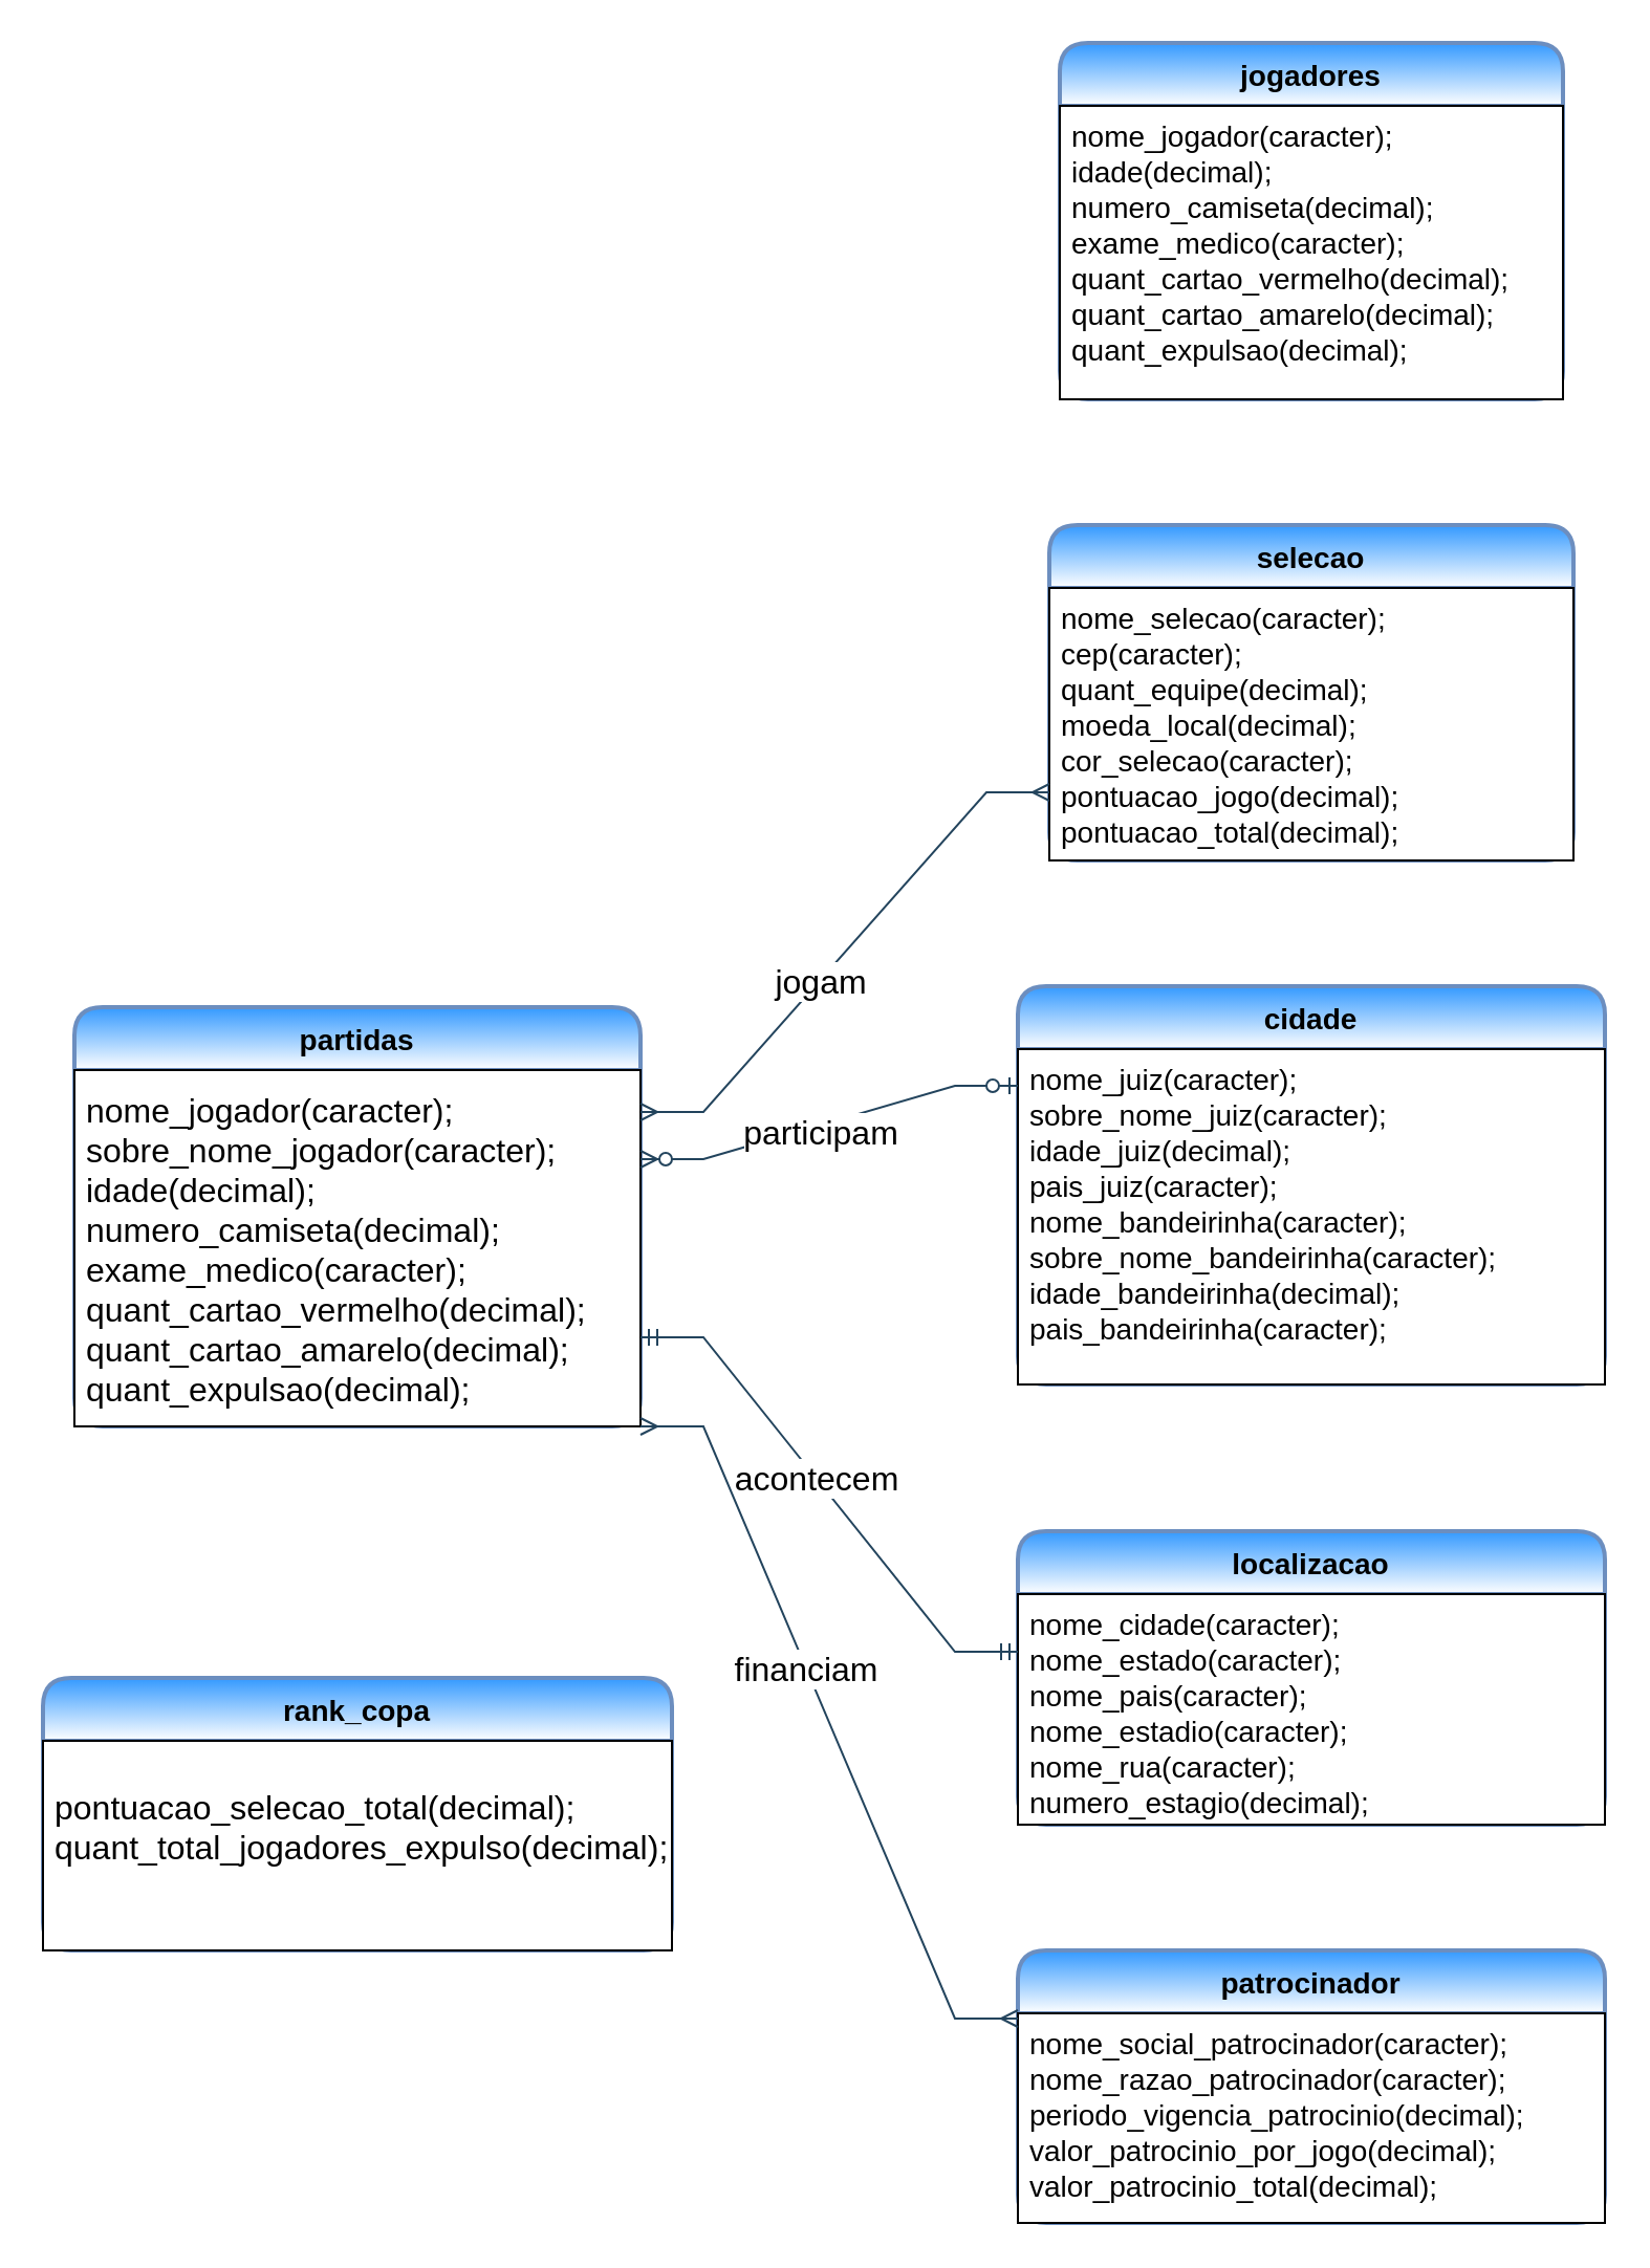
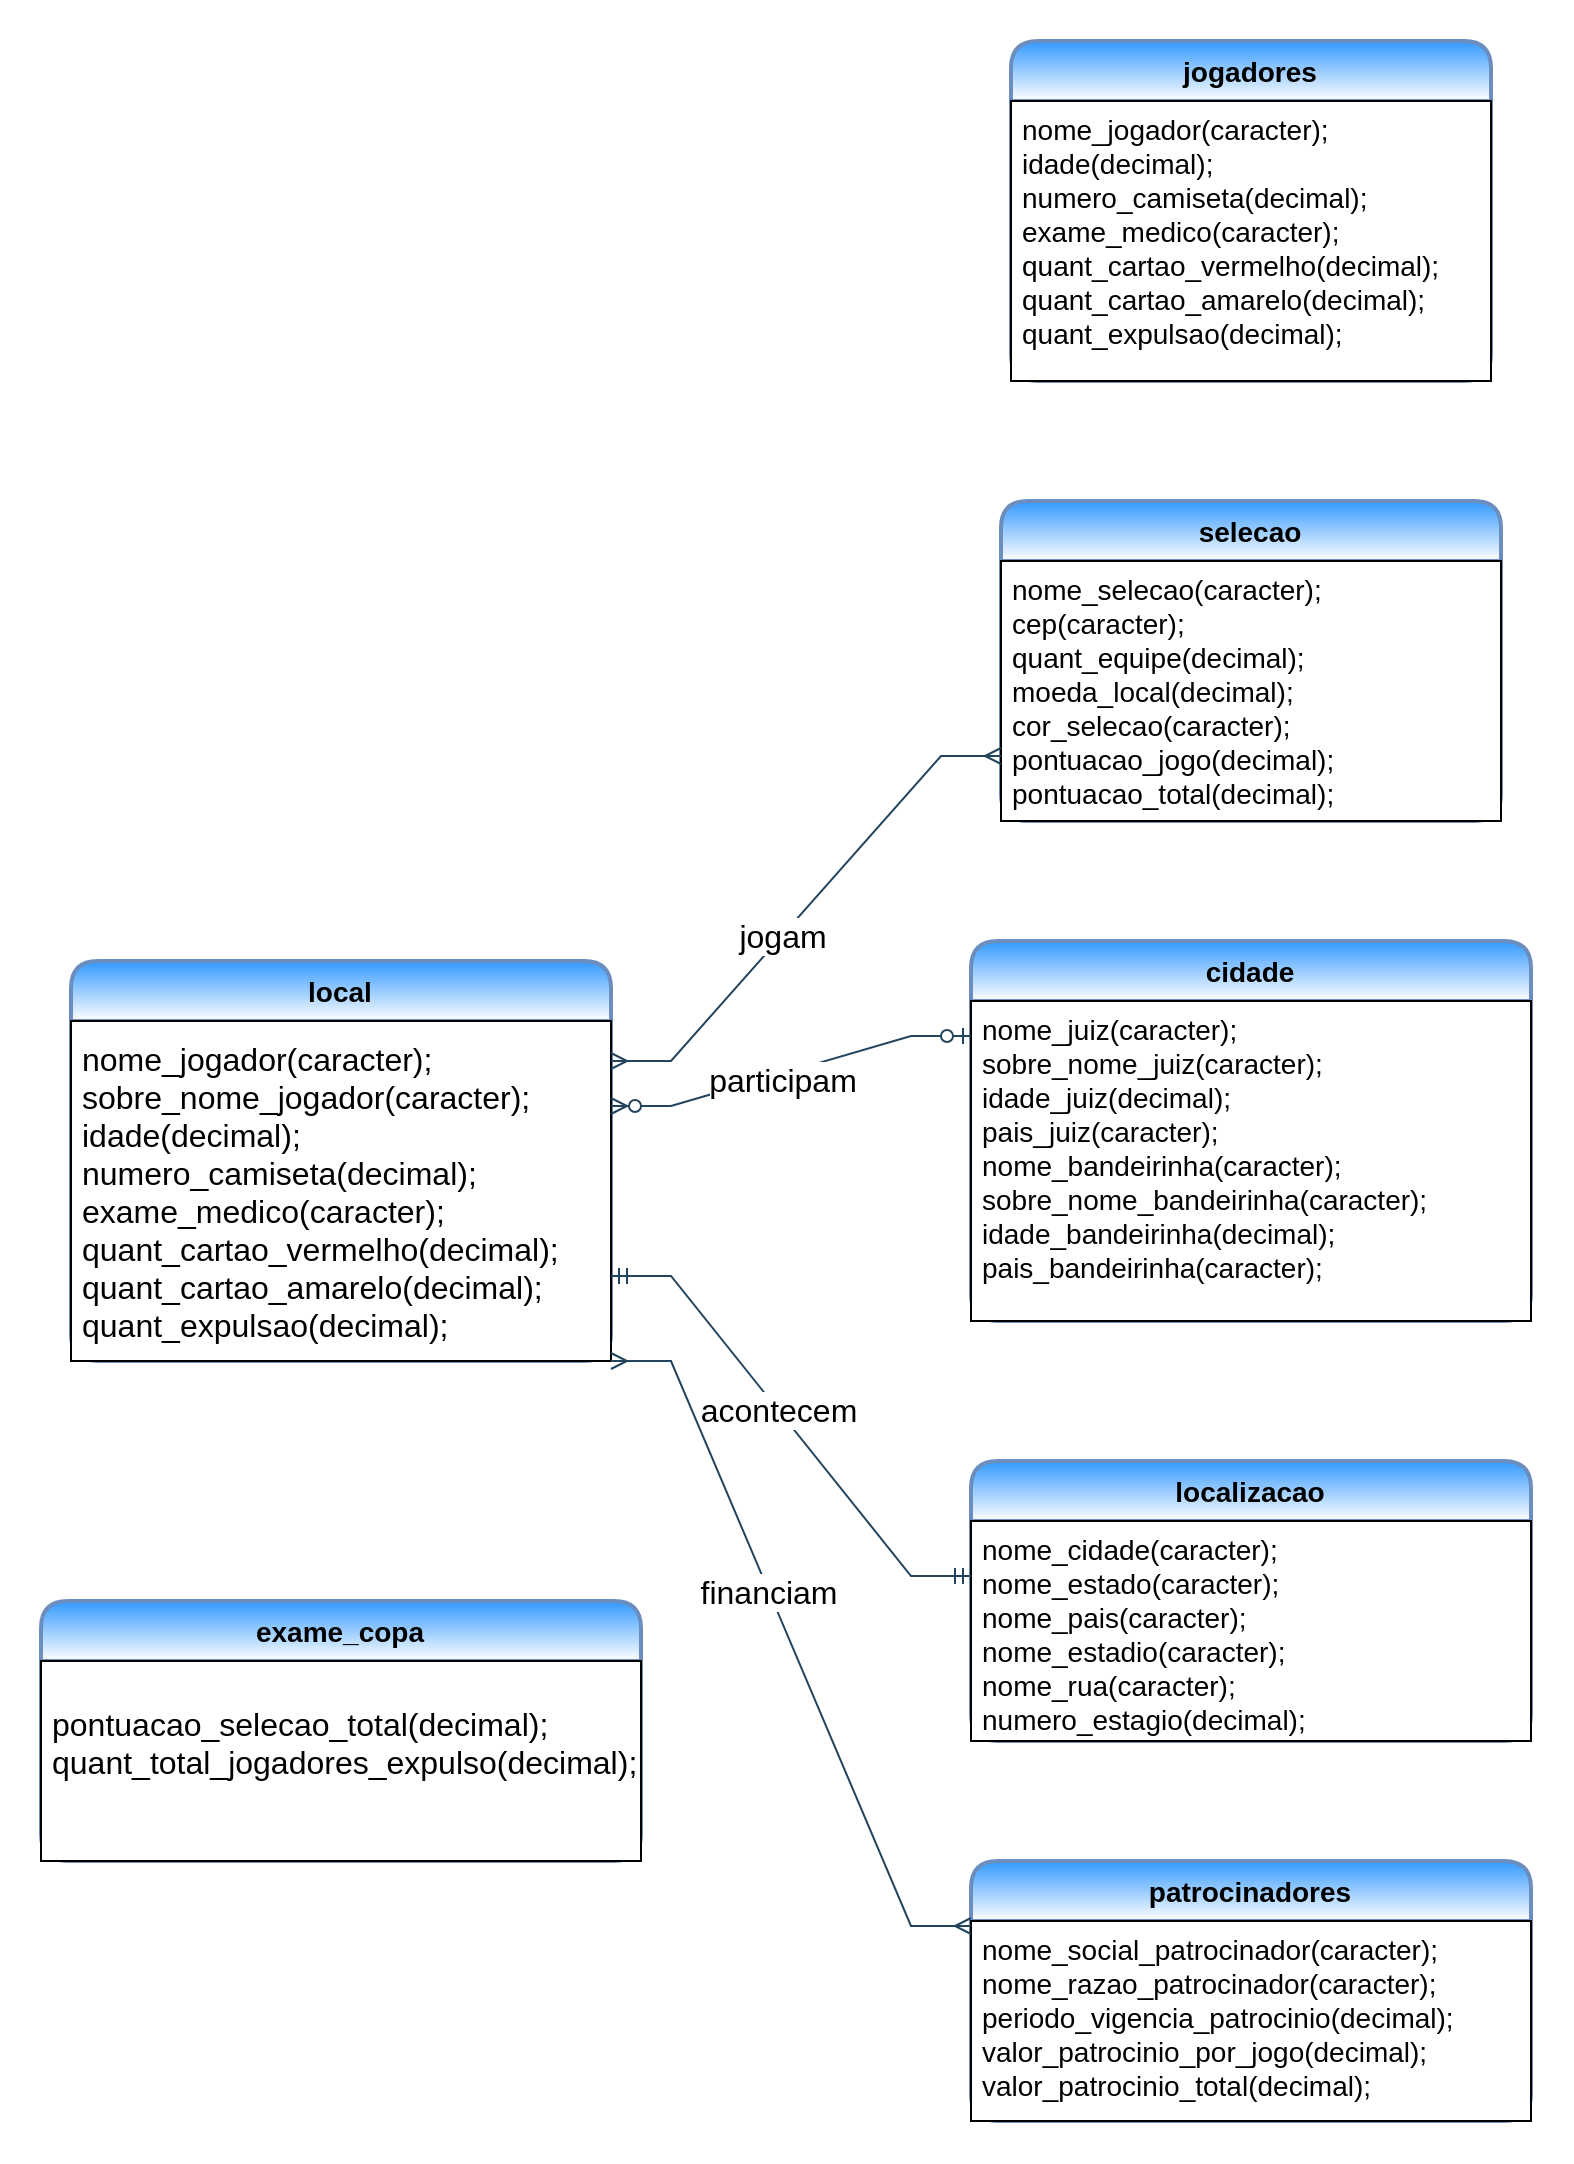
  <mxCell id="0" />
  <mxCell id="1" parent="0" />
  <mxCell id="2" value="selecao" style="swimlane;childLayout=stackLayout;horizontal=1;startSize=30;horizontalStack=0;rounded=1;fontSize=14;fontStyle=1;strokeWidth=2;resizeParent=0;resizeLast=1;shadow=0;align=center;sketch=0;labelBackgroundColor=none;labelBorderColor=none;strokeColor=#6c8ebf;gradientColor=#ffffff;fillColor=#3399FF;" vertex="1" parent="1"><mxGeometry x="500" y="250" width="250" height="160" as="geometry" /></mxCell>
  <mxCell id="3" value="nome_selecao(caracter);&#10;cep(caracter);&#10;quant_equipe(decimal);&#10;moeda_local(decimal);&#10;cor_selecao(caracter);&#10;pontuacao_jogo(decimal);&#10;pontuacao_total(decimal);&#10;" style="align=left;spacingLeft=4;fontSize=14;verticalAlign=top;resizable=0;rotatable=0;part=1;" vertex="1" parent="2"><mxGeometry y="30" width="250" height="130" as="geometry" /></mxCell>
  <mxCell id="4" value="jogadores" style="swimlane;childLayout=stackLayout;horizontal=1;startSize=30;horizontalStack=0;rounded=1;fontSize=14;fontStyle=1;strokeWidth=2;resizeParent=0;resizeLast=1;shadow=0;align=center;sketch=0;labelBackgroundColor=none;labelBorderColor=none;strokeColor=#6c8ebf;gradientColor=#ffffff;fillColor=#3399FF;" vertex="1" parent="1"><mxGeometry x="505" y="20" width="240" height="170" as="geometry" /></mxCell>
  <mxCell id="5" value="nome_jogador(caracter);&#10;idade(decimal);&#10;numero_camiseta(decimal);&#10;exame_medico(caracter);&#10;quant_cartao_vermelho(decimal);&#10;quant_cartao_amarelo(decimal);&#10;quant_expulsao(decimal);" style="align=left;spacingLeft=4;fontSize=14;verticalAlign=top;resizable=0;rotatable=0;part=1;" vertex="1" parent="4"><mxGeometry y="30" width="240" height="140" as="geometry" /></mxCell>
- <mxCell id="6" value="partidas" style="swimlane;childLayout=stackLayout;horizontal=1;startSize=30;horizontalStack=0;rounded=1;fontSize=14;fontStyle=1;strokeWidth=2;resizeParent=0;resizeLast=1;shadow=0;align=center;sketch=0;labelBackgroundColor=none;labelBorderColor=none;strokeColor=#6c8ebf;gradientColor=#ffffff;fillColor=#3399FF;" vertex="1" parent="1"><mxGeometry x="35" y="480" width="270" height="200" as="geometry" /></mxCell>
+ <mxCell id="6" value="local" style="swimlane;childLayout=stackLayout;horizontal=1;startSize=30;horizontalStack=0;rounded=1;fontSize=14;fontStyle=1;strokeWidth=2;resizeParent=0;resizeLast=1;shadow=0;align=center;sketch=0;labelBackgroundColor=none;labelBorderColor=none;strokeColor=#6c8ebf;gradientColor=#ffffff;fillColor=#3399FF;" vertex="1" parent="1"><mxGeometry x="35" y="480" width="270" height="200" as="geometry" /></mxCell>
  <mxCell id="7" value="nome_jogador(caracter);&#10;sobre_nome_jogador(caracter);&#10;idade(decimal);&#10;numero_camiseta(decimal);&#10;exame_medico(caracter);&#10;quant_cartao_vermelho(decimal);&#10;quant_cartao_amarelo(decimal);&#10;quant_expulsao(decimal);" style="align=left;spacingLeft=4;fontSize=16;verticalAlign=middle;resizable=0;rotatable=0;part=1;" vertex="1" parent="6"><mxGeometry y="30" width="270" height="170" as="geometry" /></mxCell>
  <mxCell id="8" value="cidade" style="swimlane;childLayout=stackLayout;horizontal=1;startSize=30;horizontalStack=0;rounded=1;fontSize=14;fontStyle=1;strokeWidth=2;resizeParent=0;resizeLast=1;shadow=0;align=center;sketch=0;labelBackgroundColor=none;labelBorderColor=none;strokeColor=#6c8ebf;gradientColor=#ffffff;fillColor=#3399FF;" vertex="1" parent="1"><mxGeometry x="485" y="470" width="280" height="190" as="geometry" /></mxCell>
  <mxCell id="9" value="nome_juiz(caracter);&#10;sobre_nome_juiz(caracter);&#10;idade_juiz(decimal);&#10;pais_juiz(caracter);&#10;nome_bandeirinha(caracter);&#10;sobre_nome_bandeirinha(caracter);&#10;idade_bandeirinha(decimal);&#10;pais_bandeirinha(caracter);" style="align=left;spacingLeft=4;fontSize=14;verticalAlign=top;resizable=0;rotatable=0;part=1;" vertex="1" parent="8"><mxGeometry y="30" width="280" height="160" as="geometry" /></mxCell>
  <mxCell id="10" value="localizacao" style="swimlane;childLayout=stackLayout;horizontal=1;startSize=30;horizontalStack=0;rounded=1;fontSize=14;fontStyle=1;strokeWidth=2;resizeParent=0;resizeLast=1;shadow=0;align=center;sketch=0;labelBackgroundColor=none;labelBorderColor=none;strokeColor=#6c8ebf;gradientColor=#ffffff;fillColor=#3399FF;" vertex="1" parent="1"><mxGeometry x="485" y="730" width="280" height="140" as="geometry" /></mxCell>
  <mxCell id="11" value="nome_cidade(caracter);&#10;nome_estado(caracter);&#10;nome_pais(caracter);&#10;nome_estadio(caracter);&#10;nome_rua(caracter);&#10;numero_estagio(decimal);&#10;&#10;" style="align=left;spacingLeft=4;fontSize=14;verticalAlign=top;resizable=0;rotatable=0;part=1;" vertex="1" parent="10"><mxGeometry y="30" width="280" height="110" as="geometry" /></mxCell>
- <mxCell id="12" value="patrocinador" style="swimlane;childLayout=stackLayout;horizontal=1;startSize=30;horizontalStack=0;rounded=1;fontSize=14;fontStyle=1;strokeWidth=2;resizeParent=0;resizeLast=1;shadow=0;align=center;sketch=0;labelBackgroundColor=none;labelBorderColor=none;strokeColor=#6c8ebf;gradientColor=#ffffff;fillColor=#3399FF;" vertex="1" parent="1"><mxGeometry x="485" y="930" width="280" height="130" as="geometry" /></mxCell>
+ <mxCell id="12" value="patrocinadores" style="swimlane;childLayout=stackLayout;horizontal=1;startSize=30;horizontalStack=0;rounded=1;fontSize=14;fontStyle=1;strokeWidth=2;resizeParent=0;resizeLast=1;shadow=0;align=center;sketch=0;labelBackgroundColor=none;labelBorderColor=none;strokeColor=#6c8ebf;gradientColor=#ffffff;fillColor=#3399FF;" vertex="1" parent="1"><mxGeometry x="485" y="930" width="280" height="130" as="geometry" /></mxCell>
  <mxCell id="13" value="nome_social_patrocinador(caracter);&#10;nome_razao_patrocinador(caracter);&#10;periodo_vigencia_patrocinio(decimal);&#10;valor_patrocinio_por_jogo(decimal);&#10;valor_patrocinio_total(decimal);&#10;&#10;" style="align=left;spacingLeft=4;fontSize=14;verticalAlign=top;resizable=0;rotatable=0;part=1;" vertex="1" parent="12"><mxGeometry y="30" width="280" height="100" as="geometry" /></mxCell>
- <mxCell id="14" value="rank_copa" style="swimlane;childLayout=stackLayout;horizontal=1;startSize=30;horizontalStack=0;rounded=1;fontSize=14;fontStyle=1;strokeWidth=2;resizeParent=0;resizeLast=1;shadow=0;align=center;sketch=0;labelBackgroundColor=none;labelBorderColor=none;strokeColor=#6c8ebf;gradientColor=#ffffff;fillColor=#3399FF;" vertex="1" parent="1"><mxGeometry x="20" y="800" width="300" height="130" as="geometry" /></mxCell>
+ <mxCell id="14" value="exame_copa" style="swimlane;childLayout=stackLayout;horizontal=1;startSize=30;horizontalStack=0;rounded=1;fontSize=14;fontStyle=1;strokeWidth=2;resizeParent=0;resizeLast=1;shadow=0;align=center;sketch=0;labelBackgroundColor=none;labelBorderColor=none;strokeColor=#6c8ebf;gradientColor=#ffffff;fillColor=#3399FF;" vertex="1" parent="1"><mxGeometry x="20" y="800" width="300" height="130" as="geometry" /></mxCell>
  <mxCell id="15" value="pontuacao_selecao_total(decimal);&#10;quant_total_jogadores_expulso(decimal);&#10;" style="align=left;spacingLeft=4;fontSize=16;verticalAlign=middle;resizable=0;rotatable=0;part=1;" vertex="1" parent="14"><mxGeometry y="30" width="300" height="100" as="geometry" /></mxCell>
  <mxCell id="16" value="" style="edgeStyle=entityRelationEdgeStyle;fontSize=12;html=1;endArrow=ERmandOne;startArrow=ERmandOne;rounded=0;strokeColor=#23445D;exitX=1;exitY=0.75;exitDx=0;exitDy=0;entryX=0;entryY=0.25;entryDx=0;entryDy=0;" edge="1" parent="1" source="7" target="11"><mxGeometry width="100" height="100" relative="1" as="geometry"><mxPoint x="335" y="650" as="sourcePoint" /><mxPoint x="435" y="550" as="targetPoint" /></mxGeometry></mxCell>
  <mxCell id="17" value="&lt;font color=&quot;#000000&quot;&gt;acontecem&lt;/font&gt;" style="edgeLabel;html=1;align=center;verticalAlign=middle;resizable=0;points=[];fontSize=16;fontColor=#FFFFFF;" vertex="1" connectable="0" parent="16"><mxGeometry x="-0.082" y="1" relative="1" as="geometry"><mxPoint x="-1" as="offset" /></mxGeometry></mxCell>
  <mxCell id="18" value="" style="edgeStyle=entityRelationEdgeStyle;fontSize=12;html=1;endArrow=ERmany;startArrow=ERmany;rounded=0;strokeColor=#23445D;entryX=0;entryY=0.25;entryDx=0;entryDy=0;exitX=1;exitY=1;exitDx=0;exitDy=0;" edge="1" parent="1" source="7" target="12"><mxGeometry width="100" height="100" relative="1" as="geometry"><mxPoint x="307" y="669" as="sourcePoint" /><mxPoint x="455" y="900" as="targetPoint" /></mxGeometry></mxCell>
  <mxCell id="19" value="&lt;font color=&quot;#000000&quot;&gt;financiam&lt;/font&gt;" style="edgeLabel;html=1;align=center;verticalAlign=middle;resizable=0;points=[];fontSize=16;fontColor=#FFFFFF;" vertex="1" connectable="0" parent="18"><mxGeometry x="-0.155" relative="1" as="geometry"><mxPoint as="offset" /></mxGeometry></mxCell>
  <mxCell id="20" value="" style="edgeStyle=entityRelationEdgeStyle;fontSize=12;html=1;endArrow=ERmany;startArrow=ERmany;rounded=0;strokeColor=#23445D;entryX=0;entryY=0.75;entryDx=0;entryDy=0;exitX=1;exitY=0.25;exitDx=0;exitDy=0;" edge="1" parent="1" source="6" target="3"><mxGeometry width="100" height="100" relative="1" as="geometry"><mxPoint x="365" y="470" as="sourcePoint" /><mxPoint x="465" y="370" as="targetPoint" /></mxGeometry></mxCell>
  <mxCell id="21" value="&lt;font color=&quot;#000000&quot;&gt;jogam&lt;/font&gt;" style="edgeLabel;html=1;align=center;verticalAlign=middle;resizable=0;points=[];fontSize=16;fontColor=#FFFFFF;" vertex="1" connectable="0" parent="20"><mxGeometry x="-0.133" relative="1" as="geometry"><mxPoint as="offset" /></mxGeometry></mxCell>
  <mxCell id="22" value="" style="edgeStyle=entityRelationEdgeStyle;fontSize=12;html=1;endArrow=ERzeroToMany;startArrow=ERzeroToOne;rounded=0;strokeColor=#23445D;entryX=1;entryY=0.25;entryDx=0;entryDy=0;exitX=0;exitY=0.25;exitDx=0;exitDy=0;" edge="1" parent="1" source="8" target="7"><mxGeometry width="100" height="100" relative="1" as="geometry"><mxPoint x="365" y="450" as="sourcePoint" /><mxPoint x="465" y="350" as="targetPoint" /></mxGeometry></mxCell>
  <mxCell id="23" value="&lt;font color=&quot;#000000&quot;&gt;participam&lt;/font&gt;" style="edgeLabel;html=1;align=center;verticalAlign=middle;resizable=0;points=[];fontSize=16;fontColor=#FFFFFF;" vertex="1" connectable="0" parent="22"><mxGeometry x="0.054" y="3" relative="1" as="geometry"><mxPoint x="-1" as="offset" /></mxGeometry></mxCell>
